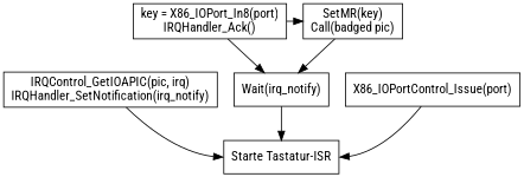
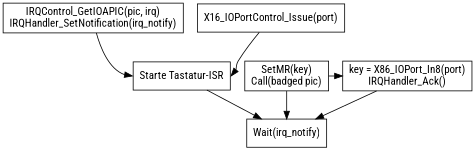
  digraph {
    fontname="Roboto Condensed"
    splines=true
    node [fontname="Roboto Condensed" shape=rect]
    edge [fontname="Roboto Condensed"]
-   n1 [label="X86_IOPortControl_Issue(port)"]
+   n1 [label="X16_IOPortControl_Issue(port)"]
    n2 [label="IRQControl_GetIOAPIC(pic, irq)\nIRQHandler_SetNotification(irq_notify)"]
    n3 [label="Starte Tastatur-ISR"]
    n4 [label="Wait(irq_notify)"]
    n5 [label="key = X86_IOPort_In8(port)\nIRQHandler_Ack()"]
    n6 [label="SetMR(key)\nCall(badged pic)"]
    subgraph sub_1 {
      rank=same
      n1
      n2
    }
    subgraph sub_2 {
      rank=same
      n3
    }
    subgraph sub_3 {
      rank=same
      n4
    }
    subgraph sub_4 {
      rank=same
      n5
      n6
    }
    n1 -> n3 [headport=e]
    n2 -> n3 [headport=w]
-   n4 -> n3
+   n3 -> n4
    n5 -> n4
-   n5 -> n6
+   n6 -> n5
    n6 -> n4
  }
